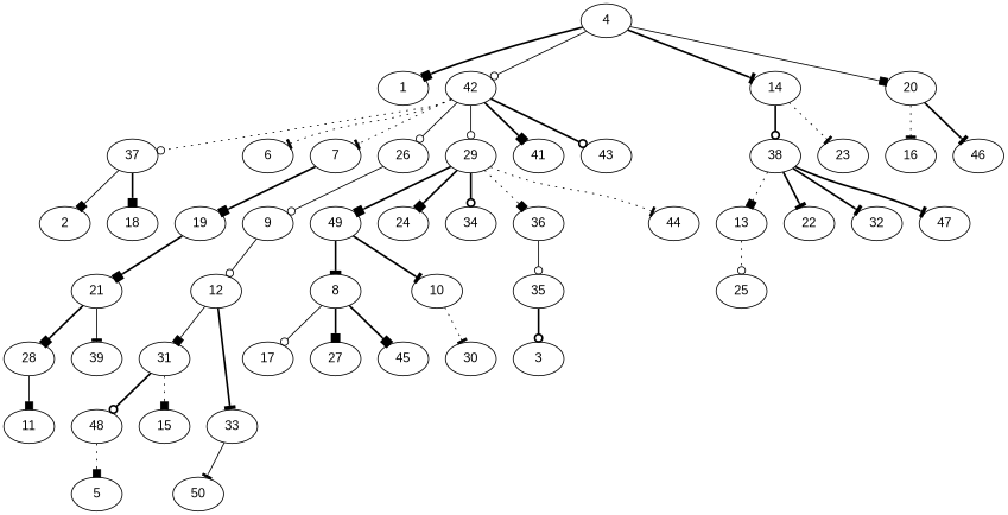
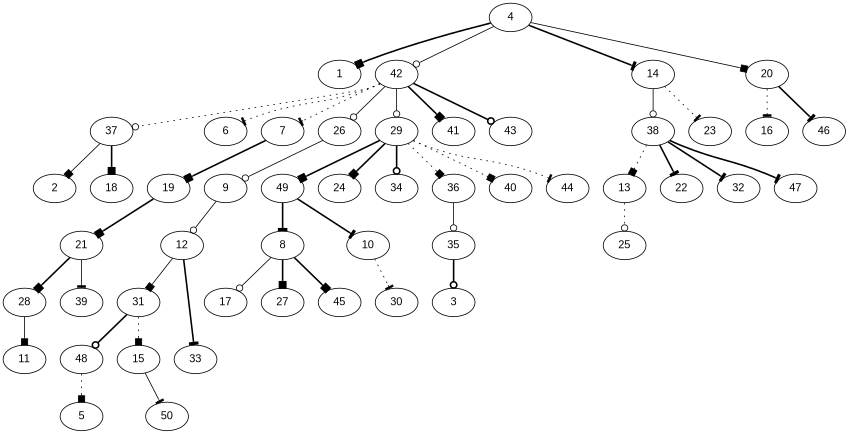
  digraph {
    fontname="Liberation Sans"
    rankdir=TB
    node [fontname="Liberation Sans"]
    edge [arrowhead=box fontname="Liberation Sans" style=bold]
    4
    1
    42
    14
    20
    37
    6
    7
    26
    29
    41
    43
    38
    23
    16
    46
    2
    18
    35
    3
    48
    5
    19
    9
    49
    24
    34
    36
+   40
    44
    21
    8
    10
    17
    27
    45
    30
    12
    31
    33
    28
    11
    15
    13
    22
    32
    47
    25
    50
    39
    4 -> 1
    4 -> 42 [arrowhead=odot style=solid]
    4 -> 14 [arrowhead=tee]
    4 -> 20 [style=solid]
    42 -> 37 [arrowhead=odot style=dotted]
    42 -> 6 [arrowhead=tee style=dotted]
    42 -> 7 [arrowhead=tee style=dotted]
    42 -> 26 [arrowhead=odot style=solid]
    42 -> 29 [arrowhead=odot style=solid]
    42 -> 41
    42 -> 43 [arrowhead=odot]
-   14 -> 38 [arrowhead=odot]
+   14 -> 38 [arrowhead=odot style=solid]
    14 -> 23 [arrowhead=tee style=dotted]
    20 -> 16 [arrowhead=tee style=dotted]
    20 -> 46 [arrowhead=tee]
    37 -> 2 [style=solid]
    37 -> 18
    7 -> 19
    26 -> 9 [arrowhead=odot style=solid]
    29 -> 49
    29 -> 24
    29 -> 34 [arrowhead=odot]
    29 -> 36 [style=dotted]
+   29 -> 40 [style=dotted]
    29 -> 44 [arrowhead=tee style=dotted]
    38 -> 13 [style=dotted]
    38 -> 22 [arrowhead=tee]
    38 -> 32 [arrowhead=tee]
    38 -> 47 [arrowhead=tee]
    35 -> 3 [arrowhead=odot]
    48 -> 5 [style=dotted]
    19 -> 21
    9 -> 12 [arrowhead=odot style=solid]
    49 -> 8 [arrowhead=tee]
    49 -> 10 [arrowhead=tee]
    36 -> 35 [arrowhead=odot style=solid]
    21 -> 28
    21 -> 39 [arrowhead=tee style=solid]
    8 -> 17 [arrowhead=odot style=solid]
    8 -> 27
    8 -> 45
    10 -> 30 [arrowhead=tee style=dotted]
    12 -> 31 [style=solid]
    12 -> 33 [arrowhead=tee]
    31 -> 48 [arrowhead=odot]
    31 -> 15 [style=dotted]
    28 -> 11 [style=solid]
-   33 -> 50 [arrowhead=tee style=solid]
+   15 -> 50 [arrowhead=tee style=solid]
    13 -> 25 [arrowhead=odot style=dotted]
  }
